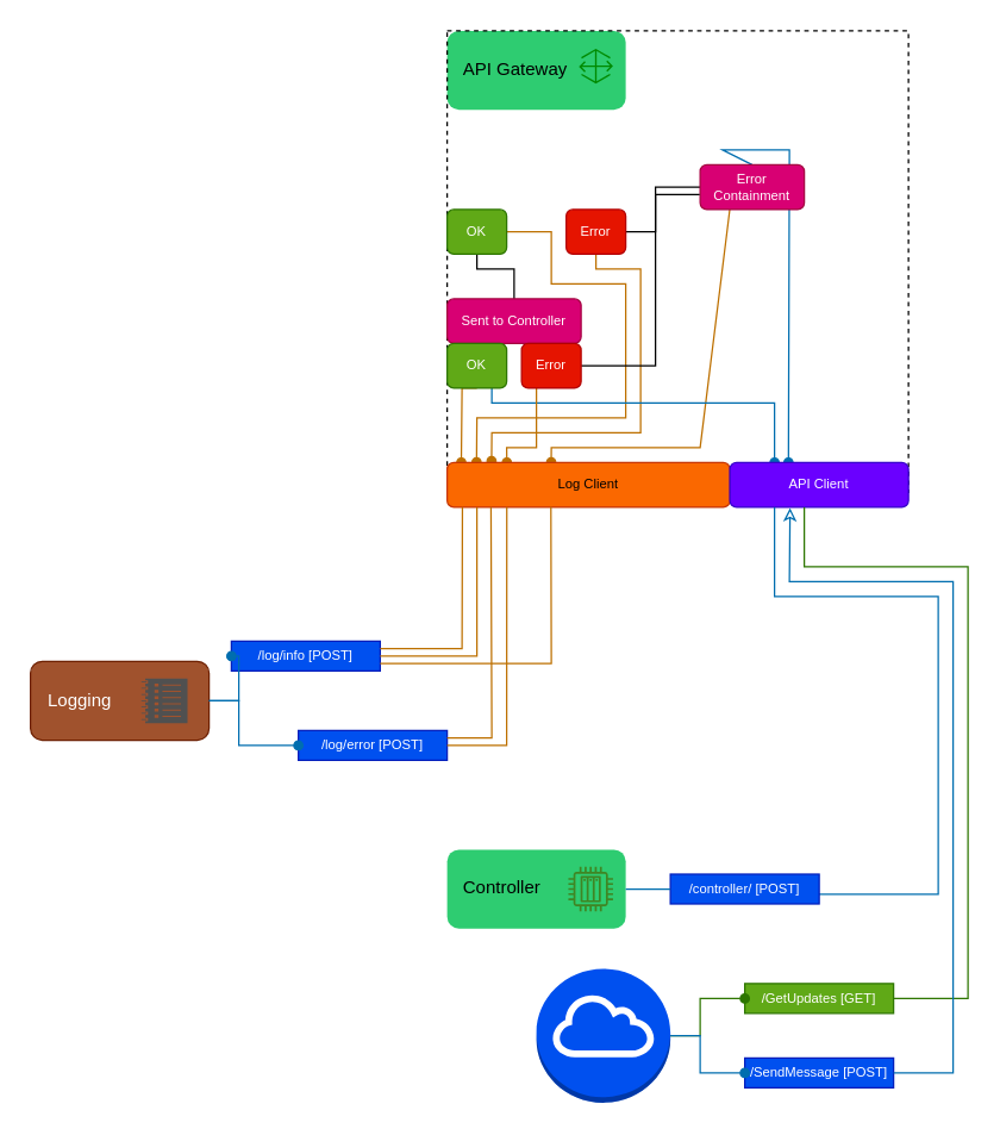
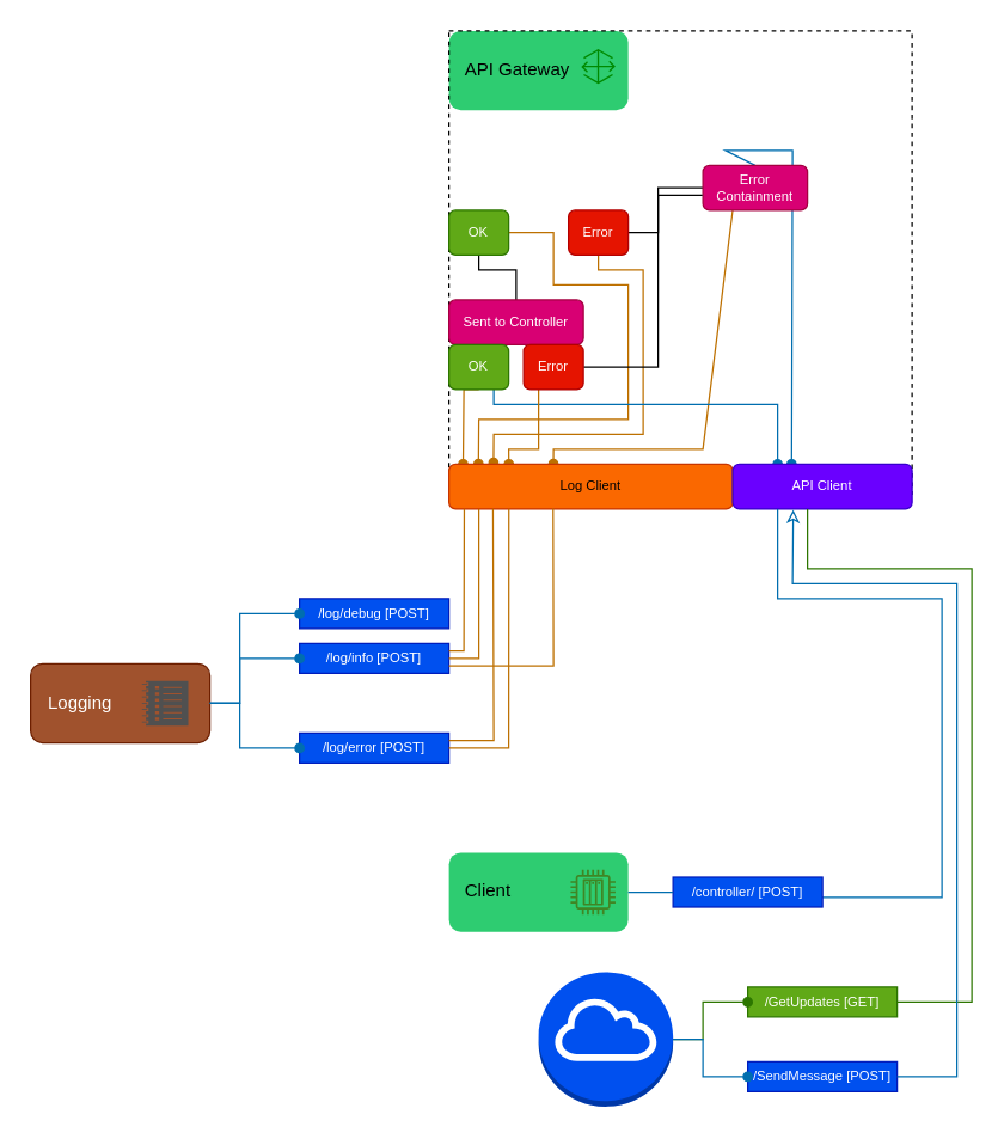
  <mxCell id="0" />
  <mxCell id="1" parent="0" />
  <mxCell id="2" value="" style="group" vertex="1" connectable="0" parent="1"><mxGeometry x="300" y="570" width="120" height="53" as="geometry" /></mxCell>
  <mxCell id="3" value="" style="rounded=1;whiteSpace=wrap;html=1;strokeColor=none;fillColor=#2ECC71;shadow=0;" vertex="1" parent="2"><mxGeometry width="120" height="53" as="geometry" /></mxCell>
- <mxCell id="4" value="Controller" style="text;html=1;strokeColor=none;fillColor=none;align=left;verticalAlign=middle;whiteSpace=wrap;rounded=0;" vertex="1" parent="2"><mxGeometry x="9" y="16.023" width="79" height="20.953" as="geometry" /></mxCell>
+ <mxCell id="4" value="Client" style="text;html=1;strokeColor=none;fillColor=none;align=left;verticalAlign=middle;whiteSpace=wrap;rounded=0;" vertex="1" parent="2"><mxGeometry x="9" y="16.023" width="79" height="20.953" as="geometry" /></mxCell>
  <mxCell id="5" value="" style="sketch=0;outlineConnect=0;fontColor=#232F3E;gradientColor=none;fillColor=#3F8624;strokeColor=none;dashed=0;verticalLabelPosition=bottom;verticalAlign=top;align=center;html=1;fontSize=12;fontStyle=0;aspect=fixed;pointerEvents=1;shape=mxgraph.aws4.iot_thing_plc;rounded=1;shadow=0;" vertex="1" parent="2"><mxGeometry x="81.45" y="11.5" width="30" height="30" as="geometry" /></mxCell>
  <mxCell id="6" value="" style="group" vertex="1" connectable="0" parent="1"><mxGeometry x="300" y="20" width="310" height="320" as="geometry" /></mxCell>
  <mxCell id="7" value="" style="group" vertex="1" connectable="0" parent="6"><mxGeometry width="120" height="53" as="geometry" /></mxCell>
  <mxCell id="8" value="" style="rounded=1;whiteSpace=wrap;html=1;strokeColor=none;fillColor=#2ECC71;shadow=0;" vertex="1" parent="7"><mxGeometry width="120" height="53" as="geometry" /></mxCell>
  <mxCell id="9" value="API Gateway" style="text;html=1;strokeColor=none;fillColor=none;align=left;verticalAlign=middle;whiteSpace=wrap;rounded=0;" vertex="1" parent="7"><mxGeometry x="9" y="16.023" width="79" height="20.953" as="geometry" /></mxCell>
  <mxCell id="10" value="" style="sketch=0;outlineConnect=0;fontColor=#ffffff;fillColor=#008a00;strokeColor=#005700;dashed=0;verticalLabelPosition=bottom;verticalAlign=top;align=center;html=1;fontSize=12;fontStyle=0;aspect=fixed;pointerEvents=1;shape=mxgraph.aws4.gateway;rounded=1;shadow=0;" vertex="1" parent="7"><mxGeometry x="88.55" y="12.017" width="22.9" height="23.5" as="geometry" /></mxCell>
  <mxCell id="11" style="edgeStyle=none;html=1;exitX=0.5;exitY=1;exitDx=0;exitDy=0;entryX=0.875;entryY=0;entryDx=0;entryDy=0;entryPerimeter=0;strokeColor=#666666;fontSize=8;startArrow=none;startFill=0;endArrow=none;endFill=0;" edge="1" parent="6" target="8"><mxGeometry relative="1" as="geometry"><mxPoint x="105" as="sourcePoint" /></mxGeometry></mxCell>
  <mxCell id="12" value="" style="whiteSpace=wrap;html=1;aspect=fixed;fontSize=9;fillColor=none;dashed=1;" vertex="1" parent="6"><mxGeometry width="310" height="310" as="geometry" /></mxCell>
  <mxCell id="13" style="edgeStyle=none;rounded=0;html=1;exitX=0.5;exitY=1;exitDx=0;exitDy=0;entryX=0.5;entryY=0;entryDx=0;entryDy=0;strokeWidth=1;fontSize=9;startArrow=none;startFill=0;endArrow=none;endFill=0;" edge="1" parent="6" source="15" target="22"><mxGeometry relative="1" as="geometry"><Array as="points"><mxPoint x="20" y="160" /><mxPoint x="45" y="160" /></Array></mxGeometry></mxCell>
  <mxCell id="14" style="edgeStyle=none;rounded=0;html=1;exitX=1;exitY=0.5;exitDx=0;exitDy=0;entryX=0.104;entryY=-0.005;entryDx=0;entryDy=0;entryPerimeter=0;strokeWidth=1;fontSize=9;startArrow=none;startFill=0;endArrow=oval;endFill=1;fillColor=#f0a30a;strokeColor=#BD7000;" edge="1" parent="6" source="15" target="29"><mxGeometry relative="1" as="geometry"><Array as="points"><mxPoint x="70" y="135" /><mxPoint x="70" y="170" /><mxPoint x="120" y="170" /><mxPoint x="120" y="260" /><mxPoint x="20" y="260" /></Array></mxGeometry></mxCell>
  <mxCell id="15" value="OK" style="rounded=1;whiteSpace=wrap;html=1;fontSize=9;fillColor=#60a917;fontColor=#ffffff;strokeColor=#2D7600;" vertex="1" parent="6"><mxGeometry y="120" width="40" height="30" as="geometry" /></mxCell>
  <mxCell id="16" style="edgeStyle=none;rounded=0;html=1;exitX=1;exitY=0.5;exitDx=0;exitDy=0;entryX=0;entryY=0.5;entryDx=0;entryDy=0;strokeWidth=1;fontSize=9;startArrow=none;startFill=0;endArrow=none;endFill=0;" edge="1" parent="6" source="18" target="21"><mxGeometry relative="1" as="geometry"><Array as="points"><mxPoint x="140" y="135" /><mxPoint x="140" y="105" /></Array></mxGeometry></mxCell>
  <mxCell id="17" style="edgeStyle=none;rounded=0;html=1;exitX=0.5;exitY=1;exitDx=0;exitDy=0;entryX=0.157;entryY=-0.031;entryDx=0;entryDy=0;entryPerimeter=0;strokeWidth=1;fontSize=9;startArrow=none;startFill=0;endArrow=oval;endFill=1;fillColor=#f0a30a;strokeColor=#BD7000;" edge="1" parent="6" source="18" target="29"><mxGeometry relative="1" as="geometry"><Array as="points"><mxPoint x="100" y="160" /><mxPoint x="130" y="160" /><mxPoint x="130" y="270" /><mxPoint x="30" y="270" /></Array></mxGeometry></mxCell>
  <mxCell id="18" value="Error" style="rounded=1;whiteSpace=wrap;html=1;fontSize=9;fillColor=#e51400;fontColor=#ffffff;strokeColor=#B20000;" vertex="1" parent="6"><mxGeometry x="80" y="120" width="40" height="30" as="geometry" /></mxCell>
  <mxCell id="19" style="edgeStyle=none;rounded=0;html=1;exitX=0.285;exitY=0.991;exitDx=0;exitDy=0;entryX=0.368;entryY=-0.005;entryDx=0;entryDy=0;entryPerimeter=0;strokeWidth=1;fontSize=9;startArrow=none;startFill=0;endArrow=oval;endFill=1;exitPerimeter=0;fillColor=#f0a30a;strokeColor=#BD7000;" edge="1" parent="6" source="21" target="29"><mxGeometry relative="1" as="geometry"><Array as="points"><mxPoint x="170" y="280" /><mxPoint x="70" y="280" /></Array></mxGeometry></mxCell>
  <mxCell id="20" style="edgeStyle=none;rounded=0;html=1;exitX=0.5;exitY=0;exitDx=0;exitDy=0;entryX=0.328;entryY=-0.002;entryDx=0;entryDy=0;strokeWidth=1;fontSize=9;startArrow=none;startFill=0;endArrow=oval;endFill=1;entryPerimeter=0;fillColor=#1ba1e2;strokeColor=#006EAF;" edge="1" parent="6" source="21" target="30"><mxGeometry relative="1" as="geometry"><Array as="points"><mxPoint x="185" y="80" /><mxPoint x="230" y="80" /></Array></mxGeometry></mxCell>
  <mxCell id="21" value="Error Containment" style="rounded=1;whiteSpace=wrap;html=1;fontSize=9;fillColor=#d80073;fontColor=#ffffff;strokeColor=#A50040;" vertex="1" parent="6"><mxGeometry x="170" y="90" width="70" height="30" as="geometry" /></mxCell>
  <mxCell id="22" value="Sent to Controller" style="rounded=1;whiteSpace=wrap;html=1;fontSize=9;fillColor=#d80073;fontColor=#ffffff;strokeColor=#A50040;" vertex="1" parent="6"><mxGeometry y="180" width="90" height="30" as="geometry" /></mxCell>
  <mxCell id="23" style="edgeStyle=none;rounded=0;html=1;exitX=0.5;exitY=1;exitDx=0;exitDy=0;entryX=0.05;entryY=-0.002;entryDx=0;entryDy=0;entryPerimeter=0;strokeWidth=1;fontSize=9;startArrow=none;startFill=0;endArrow=oval;endFill=1;fillColor=#f0a30a;strokeColor=#BD7000;" edge="1" parent="6" source="25" target="29"><mxGeometry relative="1" as="geometry"><Array as="points"><mxPoint x="10" y="240" /></Array></mxGeometry></mxCell>
  <mxCell id="24" style="edgeStyle=none;rounded=0;html=1;exitX=0.75;exitY=1;exitDx=0;exitDy=0;entryX=0.25;entryY=0;entryDx=0;entryDy=0;strokeWidth=1;fontSize=9;startArrow=none;startFill=0;endArrow=oval;endFill=1;jumpStyle=none;fillColor=#1ba1e2;strokeColor=#006EAF;" edge="1" parent="6" source="25" target="30"><mxGeometry relative="1" as="geometry"><Array as="points"><mxPoint x="30" y="250" /><mxPoint x="220" y="250" /></Array></mxGeometry></mxCell>
  <mxCell id="25" value="OK" style="rounded=1;whiteSpace=wrap;html=1;fontSize=9;fillColor=#60a917;fontColor=#ffffff;strokeColor=#2D7600;" vertex="1" parent="6"><mxGeometry y="210" width="40" height="30" as="geometry" /></mxCell>
  <mxCell id="26" style="edgeStyle=none;rounded=0;html=1;exitX=1;exitY=0.5;exitDx=0;exitDy=0;entryX=-0.005;entryY=0.664;entryDx=0;entryDy=0;strokeWidth=1;fontSize=9;startArrow=none;startFill=0;endArrow=none;endFill=0;entryPerimeter=0;" edge="1" parent="6" source="28" target="21"><mxGeometry relative="1" as="geometry"><Array as="points"><mxPoint x="140" y="225" /><mxPoint x="140" y="110" /></Array></mxGeometry></mxCell>
  <mxCell id="27" style="edgeStyle=none;rounded=0;html=1;exitX=0.25;exitY=1;exitDx=0;exitDy=0;entryX=0.211;entryY=-0.002;entryDx=0;entryDy=0;entryPerimeter=0;strokeWidth=1;fontSize=9;startArrow=none;startFill=0;endArrow=oval;endFill=1;fillColor=#f0a30a;strokeColor=#BD7000;" edge="1" parent="6" source="28" target="29"><mxGeometry relative="1" as="geometry"><Array as="points"><mxPoint x="60" y="280" /><mxPoint x="40" y="280" /></Array></mxGeometry></mxCell>
  <mxCell id="28" value="Error" style="rounded=1;whiteSpace=wrap;html=1;fontSize=9;fillColor=#e51400;fontColor=#ffffff;strokeColor=#B20000;" vertex="1" parent="6"><mxGeometry x="50" y="210" width="40" height="30" as="geometry" /></mxCell>
  <mxCell id="29" value="Log Client" style="rounded=1;whiteSpace=wrap;html=1;fontSize=9;fillColor=#fa6800;fontColor=#000000;strokeColor=#C73500;" vertex="1" parent="6"><mxGeometry y="290" width="190" height="30" as="geometry" /></mxCell>
  <mxCell id="30" value="API Client" style="rounded=1;whiteSpace=wrap;html=1;fontSize=9;fillColor=#6a00ff;fontColor=#ffffff;strokeColor=#3700CC;" vertex="1" parent="6"><mxGeometry x="190" y="290" width="120" height="30" as="geometry" /></mxCell>
  <mxCell id="31" value="" style="group" vertex="1" connectable="0" parent="1"><mxGeometry x="20" y="400" width="280" height="140" as="geometry" /></mxCell>
  <mxCell id="32" value="Logging" style="rounded=1;whiteSpace=wrap;html=1;shadow=0;strokeColor=#6D1F00;fontSize=12;fillColor=#a0522d;fontColor=#ffffff;align=left;spacingLeft=10;" vertex="1" parent="31"><mxGeometry y="43.5" width="120" height="53" as="geometry" /></mxCell>
  <mxCell id="33" value="" style="sketch=0;pointerEvents=1;shadow=0;dashed=0;html=1;strokeColor=none;labelPosition=center;verticalLabelPosition=bottom;verticalAlign=top;align=center;fillColor=#505050;shape=mxgraph.mscae.oms.log_management" vertex="1" parent="31"><mxGeometry x="74.5" y="55" width="31" height="30" as="geometry" /></mxCell>
- <mxCell id="36" value="/log/info [POST]" style="rounded=0;whiteSpace=wrap;html=1;strokeColor=#001DBC;fillColor=#0050ef;fontColor=#ffffff;fontSize=9;" vertex="1" parent="31"><mxGeometry x="135" y="30" width="100" height="20" as="geometry" /></mxCell>
+ <mxCell id="34" value="/log/debug [POST]" style="rounded=0;whiteSpace=wrap;html=1;strokeColor=#001DBC;fillColor=#0050ef;fontColor=#ffffff;fontSize=9;" vertex="1" parent="31"><mxGeometry x="180" width="100" height="20" as="geometry" /></mxCell>
+ <mxCell id="35" style="edgeStyle=none;rounded=0;html=1;exitX=1;exitY=0.5;exitDx=0;exitDy=0;entryX=0;entryY=0.5;entryDx=0;entryDy=0;fontSize=9;startArrow=none;startFill=0;endArrow=oval;endFill=1;fillColor=#1ba1e2;strokeColor=#006EAF;" edge="1" parent="31" source="32" target="34"><mxGeometry relative="1" as="geometry"><Array as="points"><mxPoint x="140" y="70" /><mxPoint x="140" y="10" /></Array></mxGeometry></mxCell>
+ <mxCell id="36" value="/log/info [POST]" style="rounded=0;whiteSpace=wrap;html=1;strokeColor=#001DBC;fillColor=#0050ef;fontColor=#ffffff;fontSize=9;" vertex="1" parent="31"><mxGeometry x="180" y="30" width="100" height="20" as="geometry" /></mxCell>
  <mxCell id="37" style="edgeStyle=none;rounded=0;html=1;exitX=1;exitY=0.5;exitDx=0;exitDy=0;entryX=0;entryY=0.5;entryDx=0;entryDy=0;fontSize=9;startArrow=none;startFill=0;endArrow=oval;endFill=1;fillColor=#1ba1e2;strokeColor=#006EAF;" edge="1" parent="31" source="32" target="36"><mxGeometry relative="1" as="geometry"><Array as="points"><mxPoint x="140" y="70" /><mxPoint x="140" y="40" /></Array></mxGeometry></mxCell>
  <mxCell id="38" value="/log/error [POST]" style="rounded=0;whiteSpace=wrap;html=1;strokeColor=#001DBC;fillColor=#0050ef;fontColor=#ffffff;fontSize=9;" vertex="1" parent="31"><mxGeometry x="180" y="90" width="100" height="20" as="geometry" /></mxCell>
  <mxCell id="39" style="edgeStyle=none;rounded=0;html=1;exitX=1;exitY=0.5;exitDx=0;exitDy=0;entryX=0;entryY=0.5;entryDx=0;entryDy=0;fontSize=9;startArrow=none;startFill=0;endArrow=oval;endFill=1;fillColor=#1ba1e2;strokeColor=#006EAF;" edge="1" parent="31" source="32" target="38"><mxGeometry relative="1" as="geometry"><Array as="points"><mxPoint x="140" y="70" /><mxPoint x="140" y="100" /></Array></mxGeometry></mxCell>
  <mxCell id="40" value="" style="group" vertex="1" connectable="0" parent="1"><mxGeometry x="360" y="650" width="240" height="90" as="geometry" /></mxCell>
  <mxCell id="41" value="" style="outlineConnect=0;dashed=0;verticalLabelPosition=bottom;verticalAlign=top;align=center;html=1;shape=mxgraph.aws3.internet_gateway;fillColor=#0050ef;fontColor=#ffffff;strokeColor=#6666FF;" vertex="1" parent="40"><mxGeometry width="90" height="90" as="geometry" /></mxCell>
  <mxCell id="42" value="/GetUpdates [GET]" style="rounded=0;whiteSpace=wrap;html=1;strokeColor=#2D7600;fillColor=#60a917;fontColor=#ffffff;fontSize=9;" vertex="1" parent="40"><mxGeometry x="140" y="10" width="100" height="20" as="geometry" /></mxCell>
  <mxCell id="43" style="edgeStyle=none;html=1;exitX=1;exitY=0.5;exitDx=0;exitDy=0;exitPerimeter=0;entryX=0;entryY=0.5;entryDx=0;entryDy=0;fontSize=9;endArrow=oval;endFill=1;rounded=0;fillColor=#60a917;strokeColor=#2D7600;" edge="1" parent="40" source="41" target="42"><mxGeometry relative="1" as="geometry"><Array as="points"><mxPoint x="110" y="45" /><mxPoint x="110" y="20" /></Array></mxGeometry></mxCell>
  <mxCell id="44" value="/SendMessage [POST]" style="rounded=0;whiteSpace=wrap;html=1;strokeColor=#001DBC;fillColor=#0050ef;fontColor=#ffffff;fontSize=9;" vertex="1" parent="40"><mxGeometry x="140" y="60" width="100" height="20" as="geometry" /></mxCell>
  <mxCell id="45" style="edgeStyle=none;rounded=0;html=1;exitX=1;exitY=0.5;exitDx=0;exitDy=0;exitPerimeter=0;entryX=0;entryY=0.5;entryDx=0;entryDy=0;fontSize=9;endArrow=oval;endFill=1;fillColor=#1ba1e2;strokeColor=#006EAF;" edge="1" parent="40" source="41" target="44"><mxGeometry relative="1" as="geometry"><Array as="points"><mxPoint x="110" y="45" /><mxPoint x="110" y="70" /></Array></mxGeometry></mxCell>
  <mxCell id="46" style="edgeStyle=none;rounded=0;jumpStyle=none;html=1;exitX=1;exitY=0.5;exitDx=0;exitDy=0;strokeWidth=1;fontSize=9;startArrow=none;startFill=0;endArrow=none;endFill=0;fillColor=#f0a30a;strokeColor=#BD7000;" edge="1" parent="1" source="36"><mxGeometry relative="1" as="geometry"><mxPoint x="320" y="340" as="targetPoint" /><Array as="points"><mxPoint x="320" y="440" /></Array></mxGeometry></mxCell>
  <mxCell id="47" style="edgeStyle=none;rounded=0;jumpStyle=none;html=1;exitX=1;exitY=0.25;exitDx=0;exitDy=0;entryX=0.054;entryY=0.998;entryDx=0;entryDy=0;entryPerimeter=0;strokeWidth=1;fontSize=9;startArrow=none;startFill=0;endArrow=none;endFill=0;fillColor=#f0a30a;strokeColor=#BD7000;" edge="1" parent="1" source="36" target="29"><mxGeometry relative="1" as="geometry"><Array as="points"><mxPoint x="310" y="435" /></Array></mxGeometry></mxCell>
  <mxCell id="48" style="edgeStyle=none;rounded=0;jumpStyle=none;html=1;entryX=0.155;entryY=0.998;entryDx=0;entryDy=0;entryPerimeter=0;strokeWidth=1;fontSize=9;startArrow=none;startFill=0;endArrow=none;endFill=0;exitX=1;exitY=0.25;exitDx=0;exitDy=0;fillColor=#f0a30a;strokeColor=#BD7000;" edge="1" parent="1" source="38" target="29"><mxGeometry relative="1" as="geometry"><mxPoint x="300" y="500" as="sourcePoint" /><Array as="points"><mxPoint x="330" y="495" /></Array></mxGeometry></mxCell>
  <mxCell id="49" style="edgeStyle=none;rounded=0;jumpStyle=none;html=1;exitX=1;exitY=0.5;exitDx=0;exitDy=0;strokeWidth=1;fontSize=9;startArrow=none;startFill=0;endArrow=none;endFill=0;entryX=0.211;entryY=0.997;entryDx=0;entryDy=0;entryPerimeter=0;fillColor=#f0a30a;strokeColor=#BD7000;" edge="1" parent="1" source="38" target="29"><mxGeometry relative="1" as="geometry"><mxPoint x="340" y="340" as="targetPoint" /><Array as="points"><mxPoint x="340" y="500" /></Array></mxGeometry></mxCell>
  <mxCell id="50" style="edgeStyle=none;rounded=0;jumpStyle=none;html=1;exitX=1;exitY=0.75;exitDx=0;exitDy=0;entryX=0.367;entryY=0.993;entryDx=0;entryDy=0;entryPerimeter=0;strokeWidth=1;fontSize=9;startArrow=none;startFill=0;endArrow=none;endFill=0;fillColor=#f0a30a;strokeColor=#BD7000;" edge="1" parent="1" source="36" target="29"><mxGeometry relative="1" as="geometry"><Array as="points"><mxPoint x="370" y="445" /></Array></mxGeometry></mxCell>
  <mxCell id="51" style="edgeStyle=none;rounded=0;jumpStyle=none;html=1;exitX=1;exitY=0.5;exitDx=0;exitDy=0;strokeWidth=1;fontSize=9;startArrow=none;startFill=0;endArrow=none;endFill=0;fillColor=#60a917;strokeColor=#2D7600;" edge="1" parent="1" source="42"><mxGeometry relative="1" as="geometry"><mxPoint x="540" y="340" as="targetPoint" /><Array as="points"><mxPoint x="650" y="670" /><mxPoint x="650" y="380" /><mxPoint x="540" y="380" /></Array></mxGeometry></mxCell>
  <mxCell id="52" style="edgeStyle=none;rounded=0;jumpStyle=none;html=1;exitX=1;exitY=0.5;exitDx=0;exitDy=0;entryX=0.337;entryY=1.018;entryDx=0;entryDy=0;entryPerimeter=0;strokeWidth=1;fontSize=9;startArrow=none;startFill=0;endArrow=classic;endFill=0;fillColor=#1ba1e2;strokeColor=#006EAF;" edge="1" parent="1" source="44" target="30"><mxGeometry relative="1" as="geometry"><Array as="points"><mxPoint x="640" y="720" /><mxPoint x="640" y="390" /><mxPoint x="530" y="390" /></Array></mxGeometry></mxCell>
  <mxCell id="53" style="edgeStyle=none;rounded=0;jumpStyle=none;html=1;exitX=0.998;exitY=0.674;exitDx=0;exitDy=0;entryX=0.25;entryY=1;entryDx=0;entryDy=0;strokeWidth=1;fontSize=9;startArrow=none;startFill=0;endArrow=none;endFill=0;exitPerimeter=0;fillColor=#1ba1e2;strokeColor=#006EAF;" edge="1" parent="1" source="54" target="30"><mxGeometry relative="1" as="geometry"><Array as="points"><mxPoint x="630" y="600" /><mxPoint x="630" y="400" /><mxPoint x="520" y="400" /></Array></mxGeometry></mxCell>
  <mxCell id="54" value="/controller/ [POST]" style="rounded=0;whiteSpace=wrap;html=1;strokeColor=#001DBC;fillColor=#0050ef;fontColor=#ffffff;fontSize=9;" vertex="1" parent="1"><mxGeometry x="450" y="586.5" width="100" height="20" as="geometry" /></mxCell>
  <mxCell id="55" style="edgeStyle=none;rounded=0;jumpStyle=none;html=1;exitX=1;exitY=0.5;exitDx=0;exitDy=0;entryX=0;entryY=0.5;entryDx=0;entryDy=0;strokeWidth=1;fontSize=9;startArrow=none;startFill=0;endArrow=none;endFill=0;fillColor=#1ba1e2;strokeColor=#006EAF;" edge="1" parent="1" source="3" target="54"><mxGeometry relative="1" as="geometry" /></mxCell>
